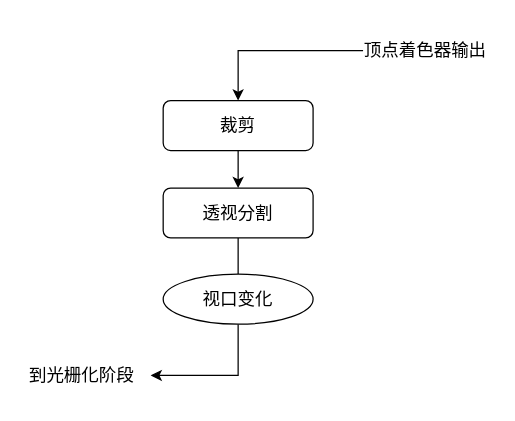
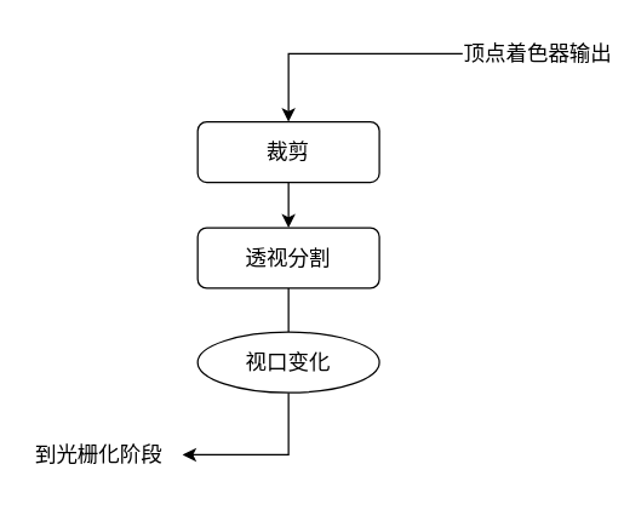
  <mxCell id="0" />
  <mxCell id="1" parent="0" />
  <mxCell id="2" value="" style="edgeStyle=orthogonalEdgeStyle;rounded=0;orthogonalLoop=1;jettySize=auto;html=1;" edge="1" parent="1" source="3" target="5"><mxGeometry relative="1" as="geometry" /></mxCell>
  <mxCell id="3" value="&lt;font style=&quot;font-size: 14px&quot;&gt;裁剪&lt;/font&gt;" style="rounded=1;whiteSpace=wrap;html=1;" vertex="1" parent="1"><mxGeometry x="130" y="80" width="120" height="40" as="geometry" /></mxCell>
  <mxCell id="4" value="" style="edgeStyle=orthogonalEdgeStyle;rounded=0;orthogonalLoop=1;jettySize=auto;html=1;endArrow=none;" edge="1" parent="1" source="5" target="7"><mxGeometry relative="1" as="geometry" /></mxCell>
  <mxCell id="5" value="&lt;font style=&quot;font-size: 14px&quot;&gt;透视分割&lt;/font&gt;" style="rounded=1;whiteSpace=wrap;html=1;" vertex="1" parent="1"><mxGeometry x="130" y="150" width="120" height="40" as="geometry" /></mxCell>
  <mxCell id="6" style="edgeStyle=orthogonalEdgeStyle;rounded=0;orthogonalLoop=1;jettySize=auto;html=1;" edge="1" parent="1" source="7"><mxGeometry relative="1" as="geometry"><mxPoint x="120" y="300" as="targetPoint" /><Array as="points"><mxPoint x="190" y="300" /></Array></mxGeometry></mxCell>
  <mxCell id="7" value="&lt;font style=&quot;font-size: 14px&quot;&gt;视口变化&lt;/font&gt;" style="ellipse;whiteSpace=wrap;html=1;" vertex="1" parent="1"><mxGeometry x="130" y="219" width="120" height="40" as="geometry" /></mxCell>
  <mxCell id="8" value="&lt;font style=&quot;font-size: 14px&quot;&gt;到光栅化阶段&lt;/font&gt;" style="text;html=1;strokeColor=none;fillColor=none;align=center;verticalAlign=middle;whiteSpace=wrap;rounded=0;" vertex="1" parent="1"><mxGeometry x="20" y="285" width="90" height="30" as="geometry" /></mxCell>
  <mxCell id="9" style="edgeStyle=orthogonalEdgeStyle;rounded=0;orthogonalLoop=1;jettySize=auto;html=1;entryX=0.5;entryY=0;entryDx=0;entryDy=0;" edge="1" parent="1" source="10" target="3"><mxGeometry relative="1" as="geometry" /></mxCell>
- <mxCell id="10" value="&lt;font style=&quot;font-size: 14px&quot;&gt;顶点着色器输出&lt;/font&gt;" style="text;html=1;strokeColor=none;fillColor=none;align=center;verticalAlign=middle;whiteSpace=wrap;rounded=0;" vertex="1" parent="1"><mxGeometry x="290" y="20" width="100" height="40" as="geometry" /></mxCell>
+ <mxCell id="10" value="&lt;font style=&quot;font-size: 14px&quot;&gt;顶点着色器输出&lt;/font&gt;" style="text;html=1;strokeColor=none;fillColor=none;align=center;verticalAlign=middle;whiteSpace=wrap;rounded=0;" vertex="1" parent="1"><mxGeometry x="305" y="15" width="100" height="40" as="geometry" /></mxCell>
